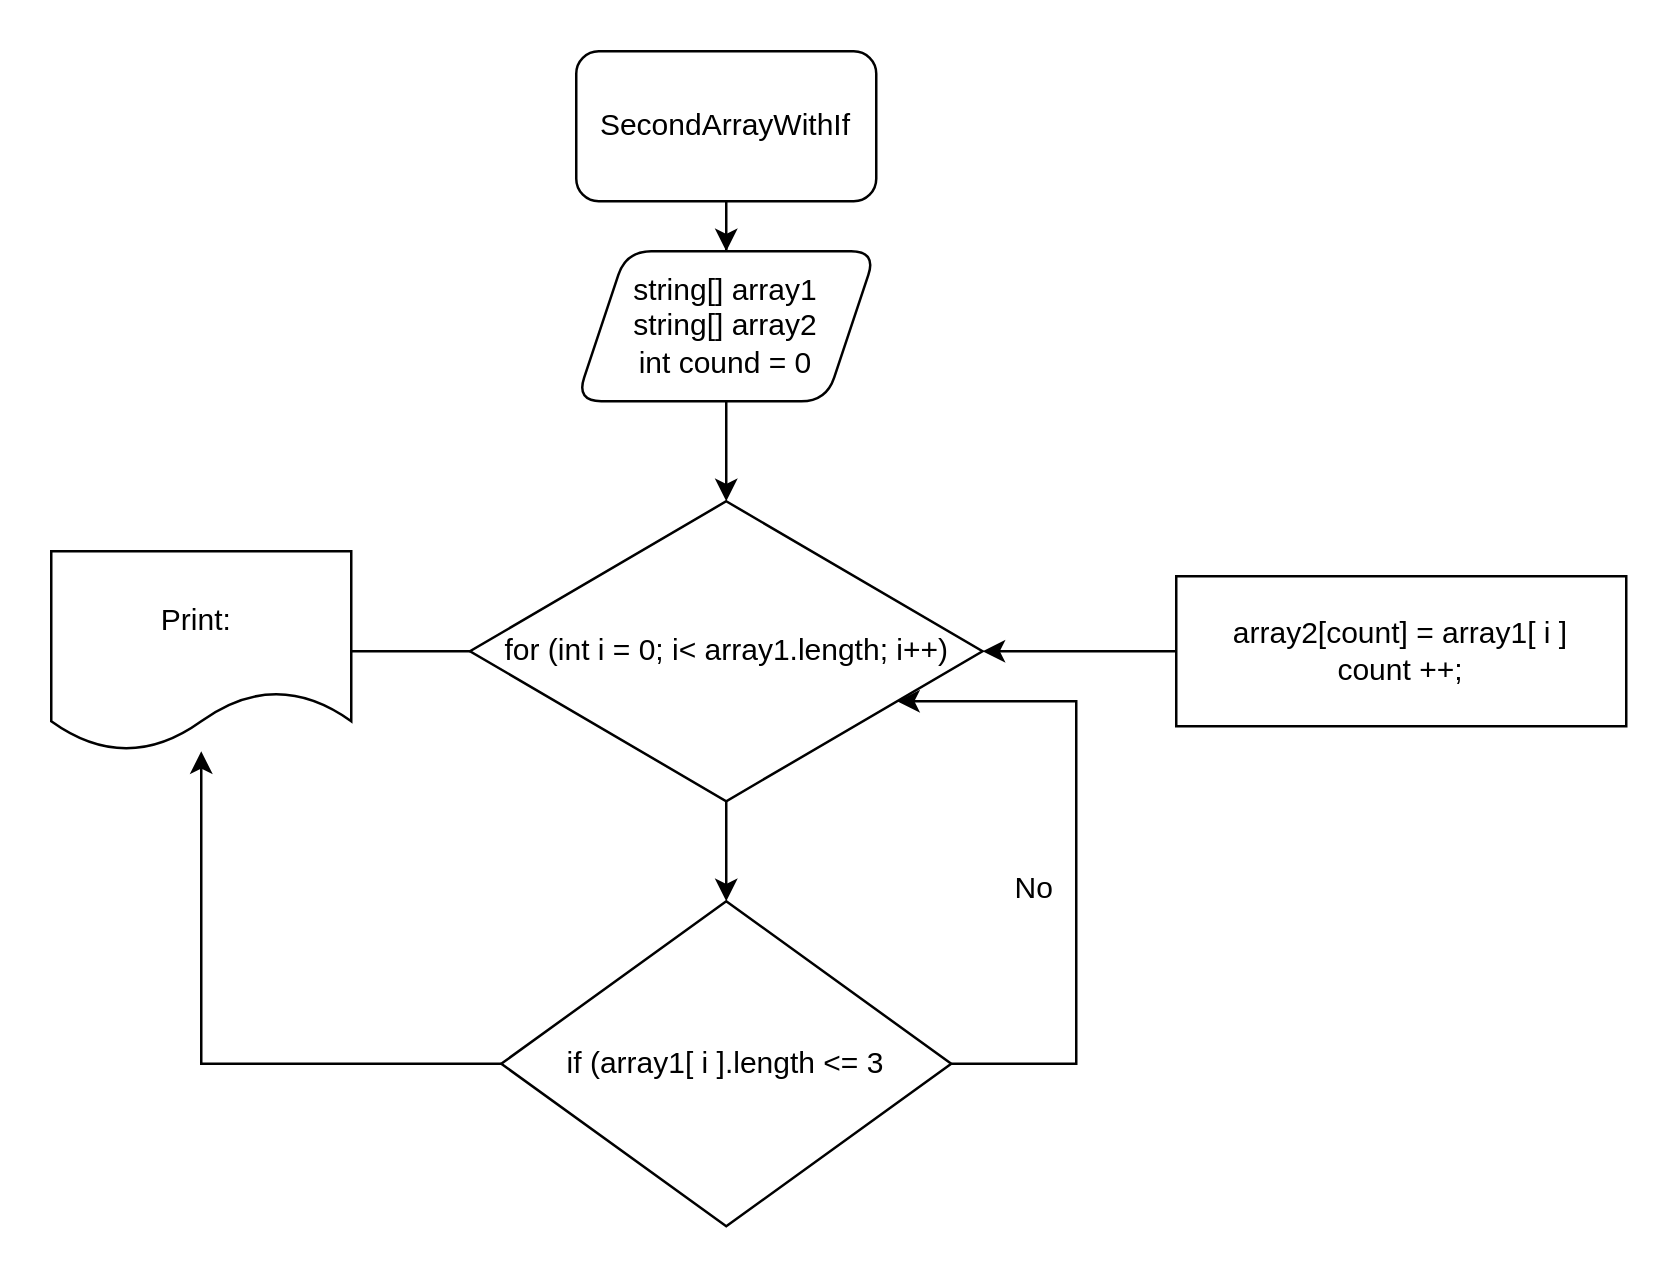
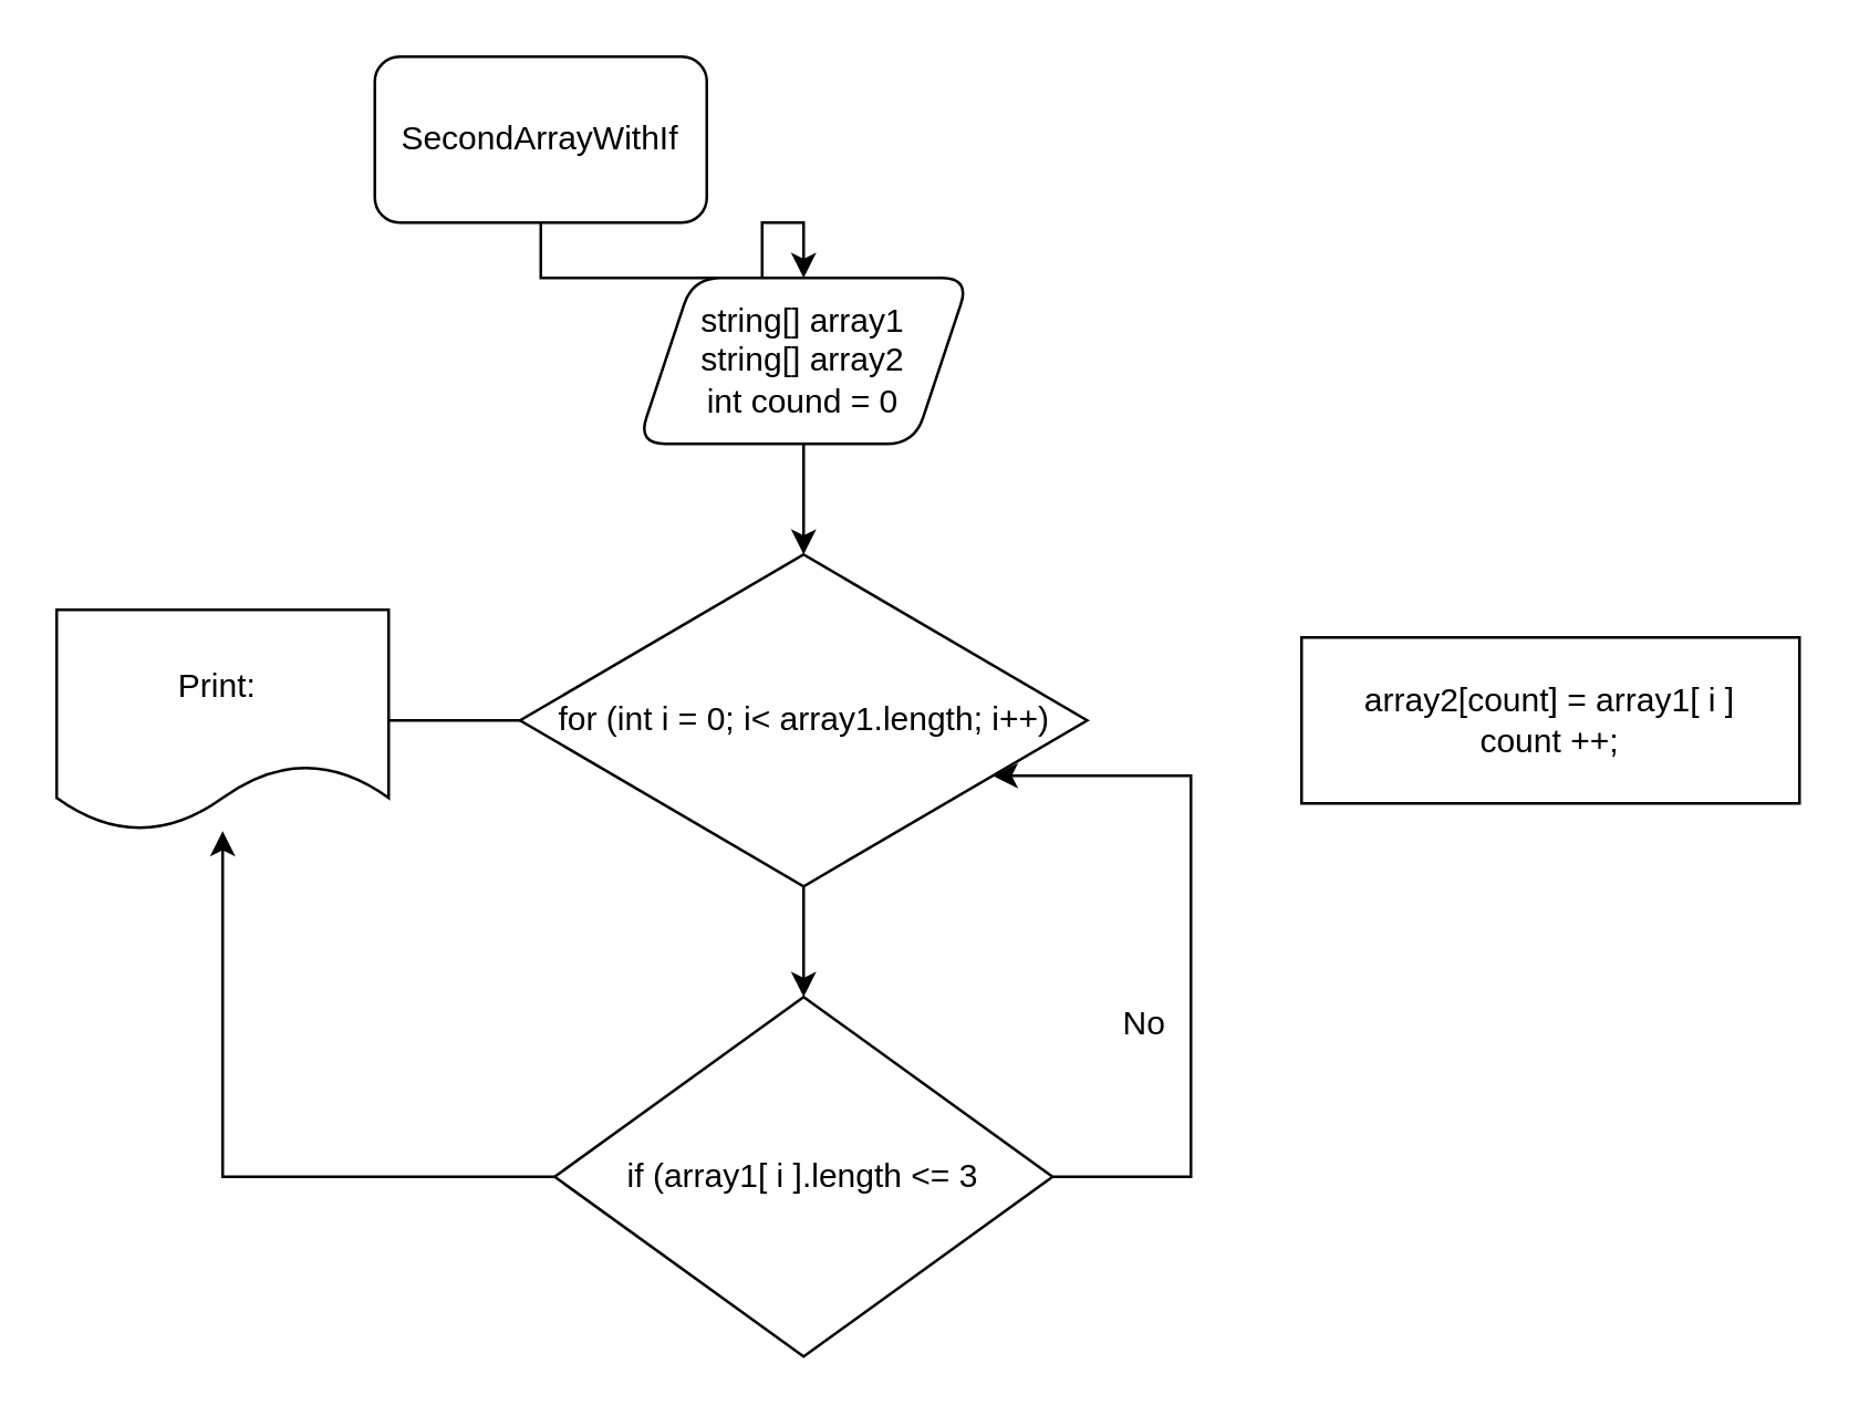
  <mxCell id="0" />
  <mxCell id="1" parent="0" />
  <mxCell id="2" value="" style="edgeStyle=orthogonalEdgeStyle;rounded=0;orthogonalLoop=1;jettySize=auto;html=1;" edge="1" parent="1" source="3" target="5"><mxGeometry relative="1" as="geometry" /></mxCell>
- <mxCell id="3" value="SecondArrayWithIf&lt;br&gt;" style="rounded=1;whiteSpace=wrap;html=1;" vertex="1" parent="1"><mxGeometry x="230" y="20" width="120" height="60" as="geometry" /></mxCell>
+ <mxCell id="3" value="SecondArrayWithIf&lt;br&gt;" style="rounded=1;whiteSpace=wrap;html=1;" vertex="1" parent="1"><mxGeometry x="135" y="20" width="120" height="60" as="geometry" /></mxCell>
  <mxCell id="4" value="" style="edgeStyle=orthogonalEdgeStyle;rounded=0;orthogonalLoop=1;jettySize=auto;html=1;" edge="1" parent="1" source="5" target="8"><mxGeometry relative="1" as="geometry" /></mxCell>
  <mxCell id="5" value="string[] array1&lt;br&gt;string[] array2&lt;br&gt;int cound = 0" style="shape=parallelogram;perimeter=parallelogramPerimeter;whiteSpace=wrap;html=1;fixedSize=1;rounded=1;" vertex="1" parent="1"><mxGeometry x="230" y="100" width="120" height="60" as="geometry" /></mxCell>
  <mxCell id="6" value="" style="edgeStyle=orthogonalEdgeStyle;rounded=0;orthogonalLoop=1;jettySize=auto;html=1;" edge="1" parent="1" source="8" target="11"><mxGeometry relative="1" as="geometry" /></mxCell>
  <mxCell id="7" style="edgeStyle=orthogonalEdgeStyle;rounded=0;orthogonalLoop=1;jettySize=auto;html=1;" edge="1" parent="1" source="8"><mxGeometry relative="1" as="geometry"><mxPoint x="90" y="260" as="targetPoint" /></mxGeometry></mxCell>
  <mxCell id="8" value="for (int i = 0; i&amp;lt; array1.length; i++)" style="rhombus;whiteSpace=wrap;html=1;" vertex="1" parent="1"><mxGeometry x="187.5" y="200" width="205" height="120" as="geometry" /></mxCell>
  <mxCell id="9" value="" style="edgeStyle=orthogonalEdgeStyle;rounded=0;orthogonalLoop=1;jettySize=auto;html=1;" edge="1" parent="1" source="11" target="15"><mxGeometry relative="1" as="geometry" /></mxCell>
  <mxCell id="10" style="edgeStyle=orthogonalEdgeStyle;rounded=0;orthogonalLoop=1;jettySize=auto;html=1;" edge="1" parent="1" source="11" target="8"><mxGeometry relative="1" as="geometry"><mxPoint x="420" y="280" as="targetPoint" /><Array as="points"><mxPoint x="430" y="425" /><mxPoint x="430" y="280" /></Array></mxGeometry></mxCell>
  <mxCell id="11" value="if (array1[ i ].length &amp;lt;= 3" style="rhombus;whiteSpace=wrap;html=1;" vertex="1" parent="1"><mxGeometry x="200" y="360" width="180" height="130" as="geometry" /></mxCell>
- <mxCell id="12" value="" style="edgeStyle=orthogonalEdgeStyle;rounded=0;orthogonalLoop=1;jettySize=auto;html=1;" edge="1" parent="1" source="13" target="8"><mxGeometry relative="1" as="geometry" /></mxCell>
  <mxCell id="13" value="array2[count] = array1[ i ]&lt;br&gt;count ++;" style="whiteSpace=wrap;html=1;" vertex="1" parent="1"><mxGeometry x="470" y="230" width="180" height="60" as="geometry" /></mxCell>
- <mxCell id="14" value="No" style="text;html=1;align=center;verticalAlign=middle;resizable=0;points=[];autosize=1;strokeColor=none;fillColor=none;" vertex="1" parent="1"><mxGeometry x="392.5" y="340" width="40" height="30" as="geometry" /></mxCell>
+ <mxCell id="14" value="No" style="text;html=1;align=center;verticalAlign=middle;resizable=0;points=[];autosize=1;strokeColor=none;fillColor=none;" vertex="1" parent="1"><mxGeometry x="392.5" y="355" width="40" height="30" as="geometry" /></mxCell>
  <mxCell id="15" value="Print:&amp;nbsp;" style="shape=document;whiteSpace=wrap;html=1;boundedLbl=1;" vertex="1" parent="1"><mxGeometry x="20" y="220" width="120" height="80" as="geometry" /></mxCell>
